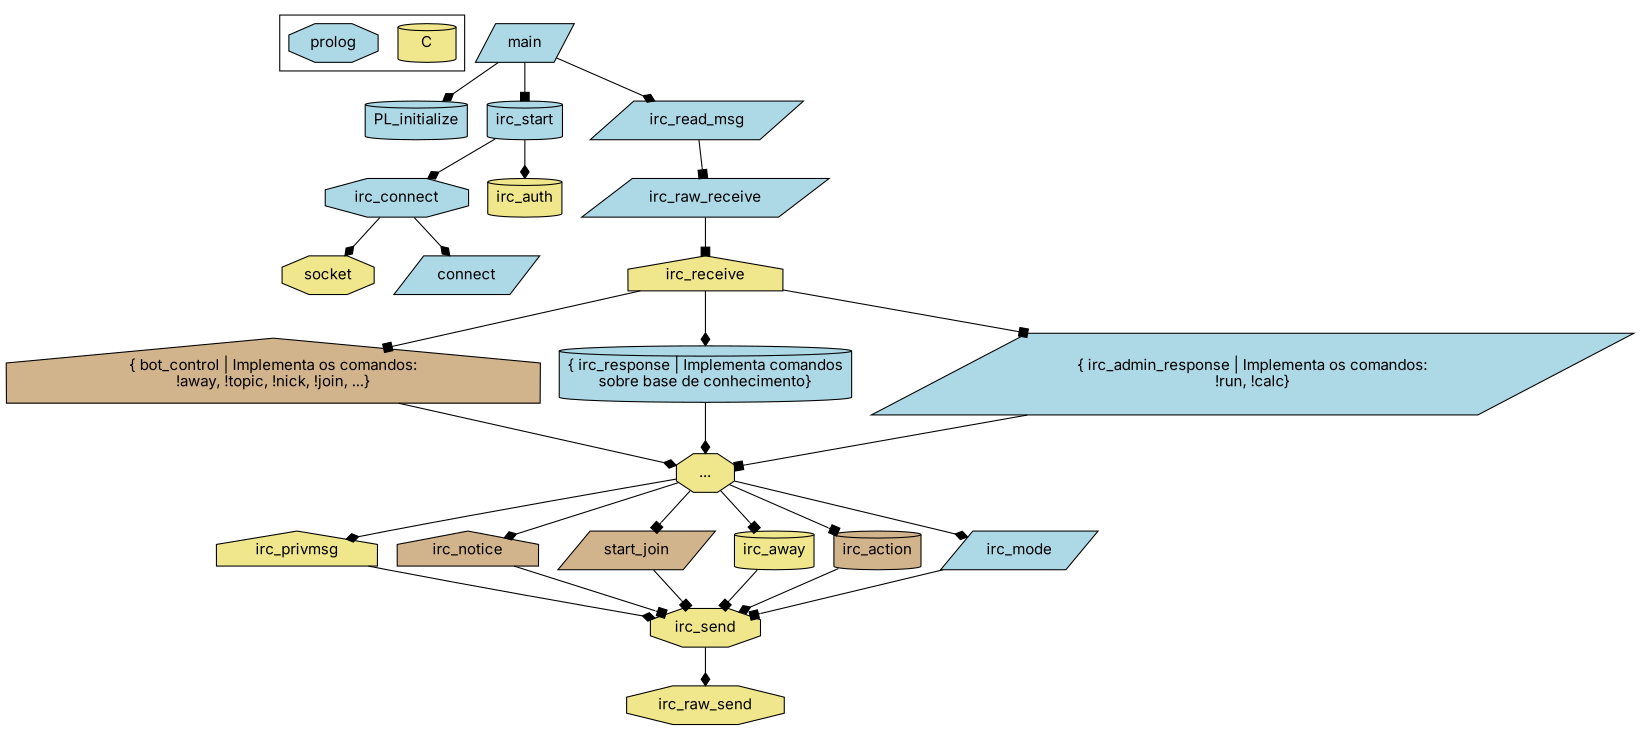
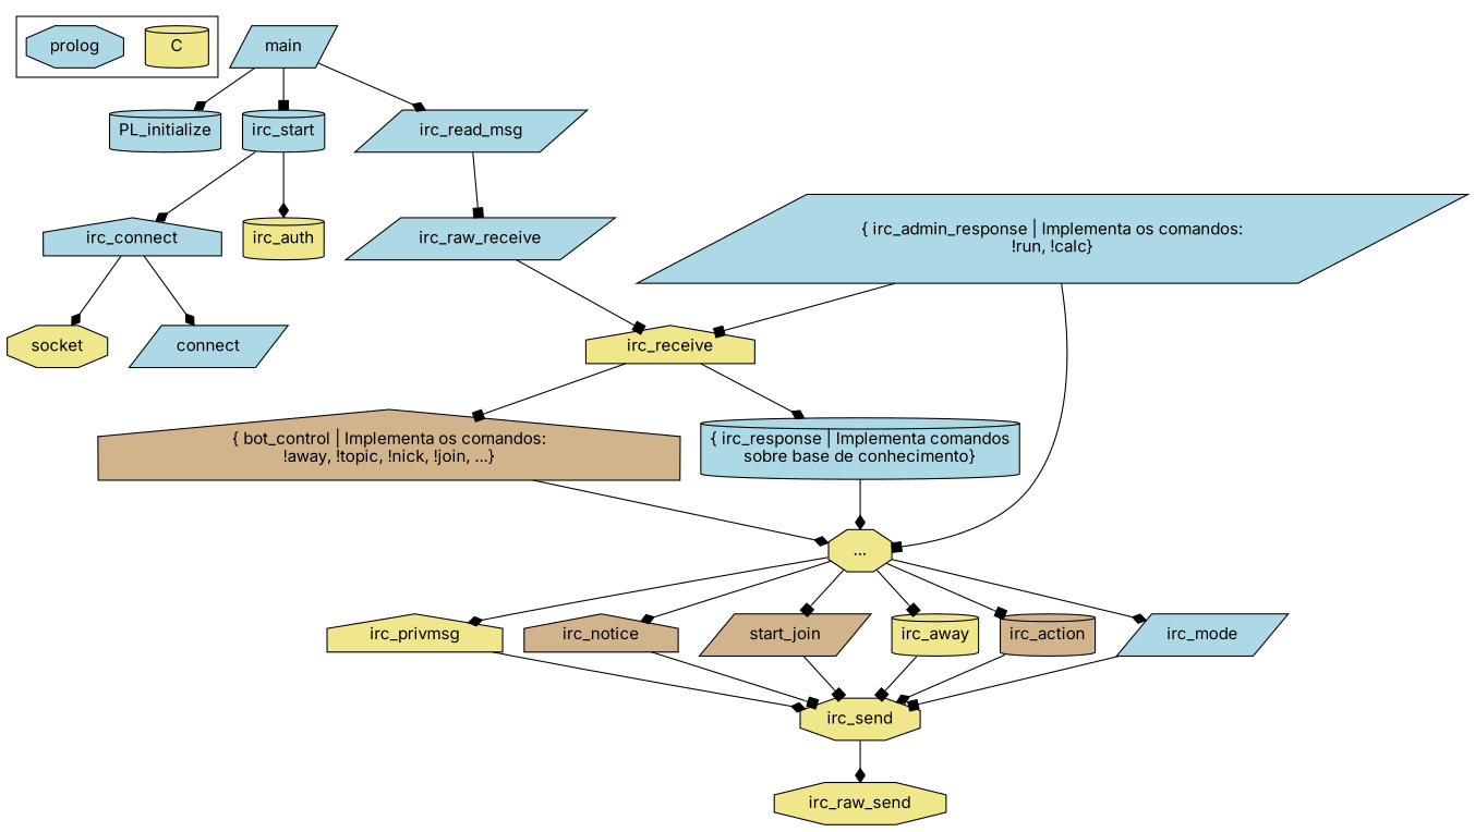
  digraph {
    fontname=Inter
    node [fillcolor=lightblue fontname=Inter shape=cylinder style=filled]
    edge [arrowhead=diamond fontname=Inter]
    C [fillcolor=khaki]
    prolog [shape=octagon]
    main [shape=parallelogram]
    PL_initialize
    irc_start
    irc_read_msg [shape=parallelogram]
-   irc_connect [shape=octagon]
+   irc_connect [shape=house]
    irc_auth [fillcolor=khaki]
    irc_raw_receive [shape=parallelogram]
    irc_raw_send [fillcolor=khaki shape=octagon]
    socket [fillcolor=khaki shape=octagon]
    connect [shape=parallelogram]
    irc_receive [fillcolor=khaki shape=house]
    n14 [fillcolor=tan label="{ bot_control | Implementa os comandos:\n!away, !topic, !nick, !join, ...}" shape=house width=1.3]
    n15 [label="{ irc_response | Implementa comandos\nsobre base de conhecimento}" width=1.3]
    n16 [label="{ irc_admin_response | Implementa os comandos:\n!run, !calc}" shape=parallelogram width=1.3]
    n17 [fillcolor=khaki label="..." shape=octagon]
    irc_privmsg [fillcolor=khaki shape=house]
    irc_notice [fillcolor=tan shape=house]
    n20 [fillcolor=tan label=start_join shape=parallelogram]
    irc_away [fillcolor=khaki]
    irc_action [fillcolor=tan]
    irc_mode [shape=parallelogram]
    irc_send [fillcolor=khaki shape=octagon]
    subgraph cluster_1 {
      C
      prolog
    }
    main -> PL_initialize
    main -> irc_start [arrowhead=box]
    main -> irc_read_msg
    irc_start -> irc_connect
    irc_start -> irc_auth
    irc_read_msg -> irc_raw_receive [arrowhead=box]
    irc_connect -> socket
    irc_connect -> connect
    irc_raw_receive -> irc_receive [arrowhead=box]
    irc_receive -> n14 [arrowhead=box]
    irc_receive -> n15
-   irc_receive -> n16 [arrowhead=box]
+   n16 -> irc_receive [arrowhead=box]
    n14 -> n17
    n15 -> n17
    n16 -> n17 [arrowhead=box]
    n17 -> irc_privmsg
    n17 -> irc_notice
    n17 -> n20 [arrowhead=box]
    n17 -> irc_away [arrowhead=box]
    n17 -> irc_action [arrowhead=box]
    n17 -> irc_mode
    irc_privmsg -> irc_send
    irc_notice -> irc_send [arrowhead=box]
    n20 -> irc_send [arrowhead=box]
    irc_away -> irc_send [arrowhead=box]
    irc_action -> irc_send
    irc_mode -> irc_send [arrowhead=box]
    irc_send -> irc_raw_send
  }
